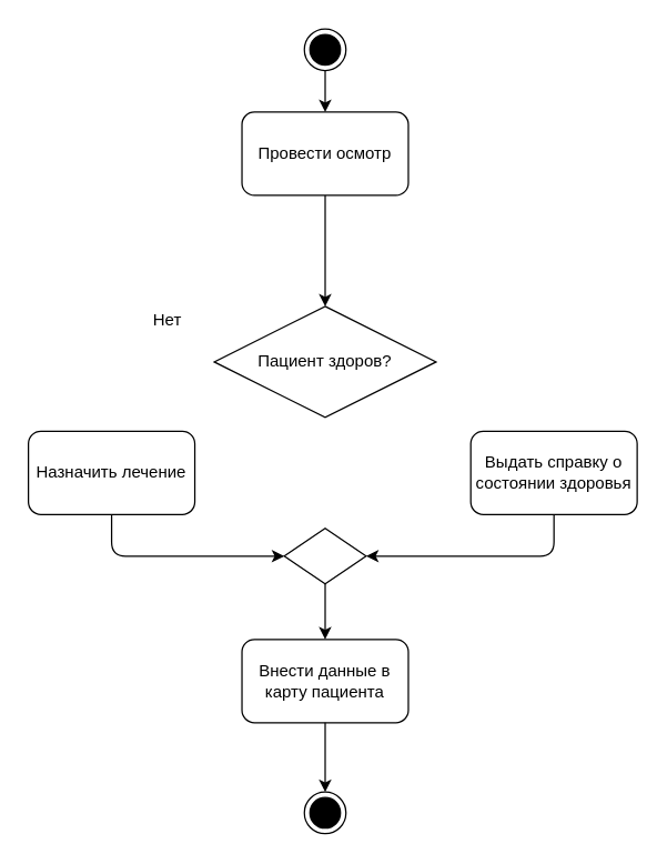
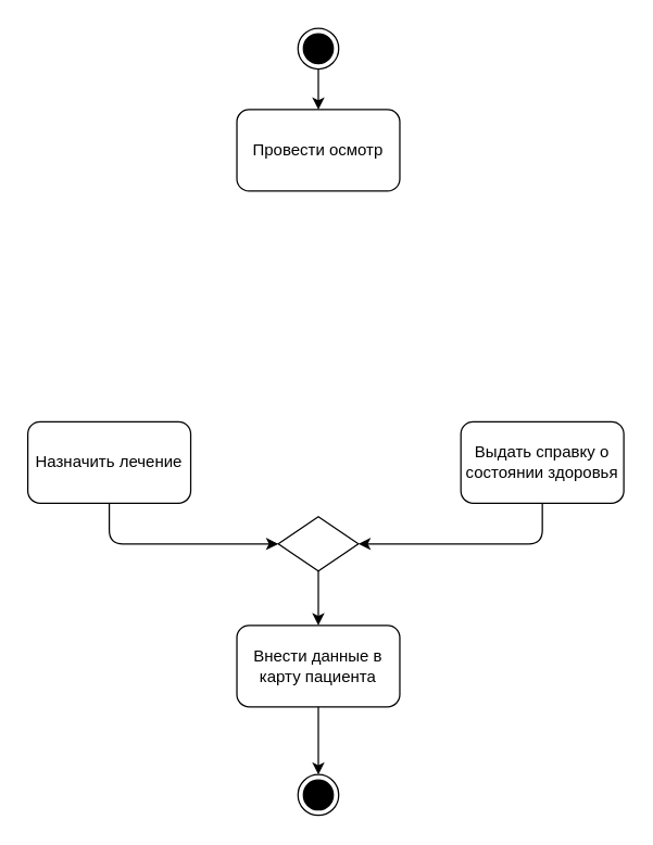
  <mxCell id="0" />
  <mxCell id="1" parent="0" />
  <mxCell id="2" value="" style="ellipse;html=1;shape=endState;fillColor=#000000;" parent="1" vertex="1"><mxGeometry x="219" y="20" width="30" height="30" as="geometry" /></mxCell>
  <mxCell id="3" value="Провести осмотр" style="rounded=1;whiteSpace=wrap;html=1;strokeColor=#000000;" parent="1" vertex="1"><mxGeometry x="174" y="80" width="120" height="60" as="geometry" /></mxCell>
  <mxCell id="4" value="" style="endArrow=classic;html=1;exitX=0.5;exitY=1;exitDx=0;exitDy=0;" parent="1" source="2" target="3" edge="1"><mxGeometry width="50" height="50" relative="1" as="geometry"><mxPoint x="234" y="270" as="sourcePoint" /><mxPoint x="280" y="320" as="targetPoint" /></mxGeometry></mxCell>
- <mxCell id="5" value="" style="endArrow=classic;html=1;exitX=0.5;exitY=1;exitDx=0;exitDy=0;entryX=0.5;entryY=0;entryDx=0;entryDy=0;entryPerimeter=0;" parent="1" source="3" target="6" edge="1"><mxGeometry width="50" height="50" relative="1" as="geometry"><mxPoint x="230" y="460" as="sourcePoint" /><mxPoint x="234" y="430" as="targetPoint" /></mxGeometry></mxCell>
- <mxCell id="6" value="Пациент здоров?" style="rhombus;whiteSpace=wrap;html=1;strokeColor=#000000;" parent="1" vertex="1"><mxGeometry x="154" y="220" width="160" height="80" as="geometry" /></mxCell>
- <mxCell id="7" value="Нет" style="text;html=1;resizable=0;autosize=1;align=center;verticalAlign=middle;points=[];fillColor=none;strokeColor=none;rounded=0;" parent="1" vertex="1"><mxGeometry x="100" y="220" width="40" height="20" as="geometry" /></mxCell>
  <mxCell id="8" value="Назначить лечение" style="rounded=1;whiteSpace=wrap;html=1;strokeColor=#000000;" parent="1" vertex="1"><mxGeometry x="20" y="310" width="120" height="60" as="geometry" /></mxCell>
  <mxCell id="9" value="" style="rhombus;whiteSpace=wrap;html=1;strokeColor=#000000;" parent="1" vertex="1"><mxGeometry x="204.5" y="380" width="59" height="40" as="geometry" /></mxCell>
  <mxCell id="10" value="" style="endArrow=classic;html=1;exitX=0.5;exitY=1;exitDx=0;exitDy=0;entryX=0;entryY=0.5;entryDx=0;entryDy=0;edgeStyle=orthogonalEdgeStyle;" parent="1" source="8" target="9" edge="1"><mxGeometry width="50" height="50" relative="1" as="geometry"><mxPoint x="230" y="640" as="sourcePoint" /><mxPoint x="280" y="590" as="targetPoint" /></mxGeometry></mxCell>
  <mxCell id="11" value="Внести данные в карту пациента" style="rounded=1;whiteSpace=wrap;html=1;strokeColor=#000000;" parent="1" vertex="1"><mxGeometry x="174" y="460" width="120" height="60" as="geometry" /></mxCell>
  <mxCell id="12" value="" style="endArrow=classic;html=1;exitX=0.5;exitY=1;exitDx=0;exitDy=0;entryX=0.5;entryY=0;entryDx=0;entryDy=0;" parent="1" source="9" target="11" edge="1"><mxGeometry width="50" height="50" relative="1" as="geometry"><mxPoint x="230" y="730" as="sourcePoint" /><mxPoint x="280" y="680" as="targetPoint" /></mxGeometry></mxCell>
  <mxCell id="13" value="" style="endArrow=classic;html=1;exitX=0.5;exitY=1;exitDx=0;exitDy=0;entryX=0.5;entryY=0;entryDx=0;entryDy=0;" parent="1" source="11" target="14" edge="1"><mxGeometry width="50" height="50" relative="1" as="geometry"><mxPoint x="230" y="730" as="sourcePoint" /><mxPoint x="234" y="810" as="targetPoint" /></mxGeometry></mxCell>
  <mxCell id="14" value="" style="ellipse;html=1;shape=endState;fillColor=#000000;" parent="1" vertex="1"><mxGeometry x="219" y="570" width="30" height="30" as="geometry" /></mxCell>
  <mxCell id="15" value="Выдать справку о состоянии здоровья" style="rounded=1;whiteSpace=wrap;html=1;strokeColor=#000000;" parent="1" vertex="1"><mxGeometry x="339" y="310" width="120" height="60" as="geometry" /></mxCell>
  <mxCell id="16" value="" style="endArrow=classic;html=1;exitX=0.5;exitY=1;exitDx=0;exitDy=0;entryX=1;entryY=0.5;entryDx=0;entryDy=0;edgeStyle=orthogonalEdgeStyle;" parent="1" source="15" target="9" edge="1"><mxGeometry width="50" height="50" relative="1" as="geometry"><mxPoint x="230" y="540" as="sourcePoint" /><mxPoint x="280" y="490" as="targetPoint" /></mxGeometry></mxCell>
